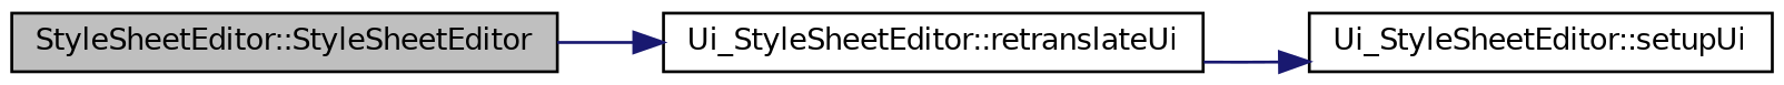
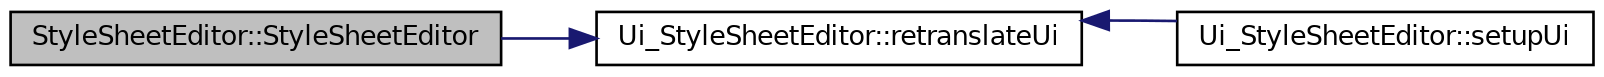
  digraph {
    rankdir=LR
    node [color=black fillcolor=white fontname=Helvetica fontsize=10 shape=record style=filled]
    edge [color=midnightblue fontname=Helvetica fontsize=10 labelfontname=Helvetica labelfontsize=10 style=solid]
    n1 [fillcolor=grey75 fontcolor=black height=0.2 label="StyleSheetEditor::StyleSheetEditor" width=0.4]
    n2 [height=0.2 label="Ui_StyleSheetEditor::retranslateUi" width=0.4]
    n3 [height=0.2 label="Ui_StyleSheetEditor::setupUi" width=0.4]
    n1 -> n2
-   n2 -> n3
+   n3 -> n2
  }
